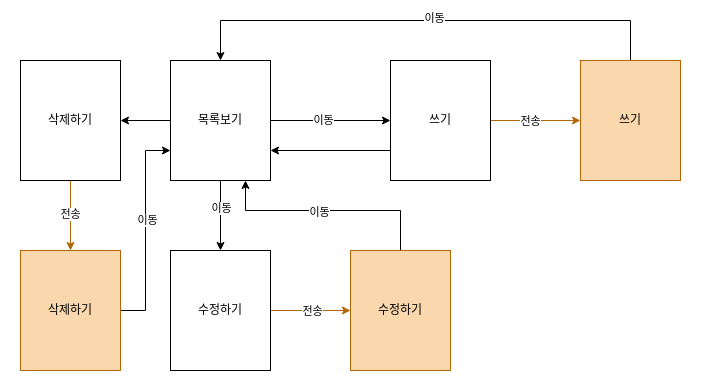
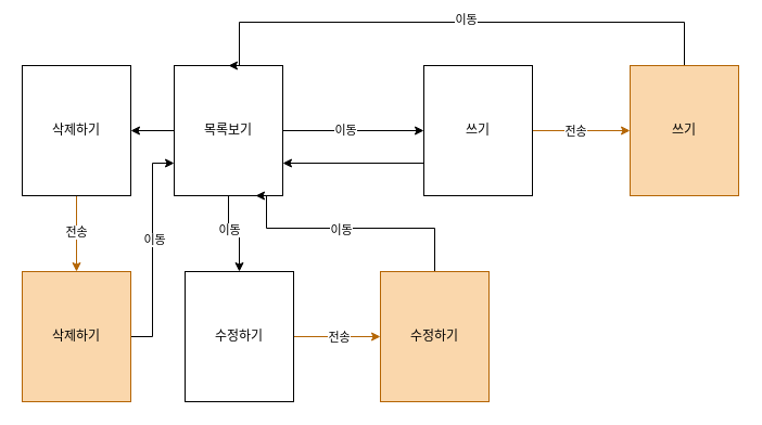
  <mxCell id="0" />
  <mxCell id="1" parent="0" />
  <mxCell id="2" style="edgeStyle=orthogonalEdgeStyle;rounded=0;orthogonalLoop=1;jettySize=auto;html=1;entryX=0;entryY=0.5;entryDx=0;entryDy=0;" edge="1" parent="1" source="7" target="11"><mxGeometry relative="1" as="geometry" /></mxCell>
  <mxCell id="3" value="이동" style="edgeLabel;html=1;align=center;verticalAlign=middle;resizable=0;points=[];" vertex="1" connectable="0" parent="2"><mxGeometry x="-0.127" y="1" relative="1" as="geometry"><mxPoint as="offset" /></mxGeometry></mxCell>
  <mxCell id="4" style="edgeStyle=orthogonalEdgeStyle;rounded=0;orthogonalLoop=1;jettySize=auto;html=1;exitX=0.5;exitY=1;exitDx=0;exitDy=0;entryX=0.5;entryY=0;entryDx=0;entryDy=0;" edge="1" parent="1" source="7" target="14"><mxGeometry relative="1" as="geometry" /></mxCell>
  <mxCell id="5" value="이동" style="edgeLabel;html=1;align=center;verticalAlign=middle;resizable=0;points=[];" vertex="1" connectable="0" parent="4"><mxGeometry x="-0.234" relative="1" as="geometry"><mxPoint as="offset" /></mxGeometry></mxCell>
  <mxCell id="6" style="edgeStyle=orthogonalEdgeStyle;rounded=0;orthogonalLoop=1;jettySize=auto;html=1;exitX=0;exitY=0.5;exitDx=0;exitDy=0;entryX=1;entryY=0.5;entryDx=0;entryDy=0;" edge="1" parent="1" source="7" target="17"><mxGeometry relative="1" as="geometry" /></mxCell>
- <mxCell id="7" value="목록보기" style="whiteSpace=wrap;html=1;" vertex="1" parent="1"><mxGeometry x="170" y="60" width="100" height="120" as="geometry" /></mxCell>
+ <mxCell id="7" value="목록보기" style="whiteSpace=wrap;html=1;" vertex="1" parent="1"><mxGeometry x="160" y="60" width="100" height="120" as="geometry" /></mxCell>
  <mxCell id="8" style="edgeStyle=orthogonalEdgeStyle;rounded=0;orthogonalLoop=1;jettySize=auto;html=1;exitX=1;exitY=0.5;exitDx=0;exitDy=0;strokeColor=#b46504;fillColor=#fad7ac;" edge="1" parent="1" source="11" target="20"><mxGeometry relative="1" as="geometry" /></mxCell>
  <mxCell id="9" value="전송" style="edgeLabel;html=1;align=center;verticalAlign=middle;resizable=0;points=[];" vertex="1" connectable="0" parent="8"><mxGeometry x="-0.142" relative="1" as="geometry"><mxPoint as="offset" /></mxGeometry></mxCell>
  <mxCell id="10" style="edgeStyle=orthogonalEdgeStyle;rounded=0;orthogonalLoop=1;jettySize=auto;html=1;exitX=0;exitY=0.75;exitDx=0;exitDy=0;entryX=1;entryY=0.75;entryDx=0;entryDy=0;" edge="1" parent="1" source="11" target="7"><mxGeometry relative="1" as="geometry" /></mxCell>
  <mxCell id="11" value="쓰기" style="whiteSpace=wrap;html=1;" vertex="1" parent="1"><mxGeometry x="390" y="60" width="100" height="120" as="geometry" /></mxCell>
  <mxCell id="12" style="edgeStyle=orthogonalEdgeStyle;rounded=0;orthogonalLoop=1;jettySize=auto;html=1;entryX=0;entryY=0.5;entryDx=0;entryDy=0;fillColor=#fad7ac;strokeColor=#b46504;" edge="1" parent="1" source="14" target="23"><mxGeometry relative="1" as="geometry" /></mxCell>
  <mxCell id="13" value="전송" style="edgeLabel;html=1;align=center;verticalAlign=middle;resizable=0;points=[];" vertex="1" connectable="0" parent="12"><mxGeometry x="0.034" relative="1" as="geometry"><mxPoint as="offset" /></mxGeometry></mxCell>
  <mxCell id="14" value="수정하기" style="whiteSpace=wrap;html=1;" vertex="1" parent="1"><mxGeometry x="170" y="250" width="100" height="120" as="geometry" /></mxCell>
  <mxCell id="15" style="edgeStyle=orthogonalEdgeStyle;rounded=0;orthogonalLoop=1;jettySize=auto;html=1;exitX=0.5;exitY=1;exitDx=0;exitDy=0;entryX=0.5;entryY=0;entryDx=0;entryDy=0;fillColor=#fad7ac;strokeColor=#b46504;" edge="1" parent="1" source="17" target="26"><mxGeometry relative="1" as="geometry" /></mxCell>
  <mxCell id="16" value="전송" style="edgeLabel;html=1;align=center;verticalAlign=middle;resizable=0;points=[];" vertex="1" connectable="0" parent="15"><mxGeometry x="-0.057" y="-1" relative="1" as="geometry"><mxPoint as="offset" /></mxGeometry></mxCell>
  <mxCell id="17" value="삭제하기" style="whiteSpace=wrap;html=1;" vertex="1" parent="1"><mxGeometry x="20" y="60" width="100" height="120" as="geometry" /></mxCell>
  <mxCell id="18" style="edgeStyle=orthogonalEdgeStyle;rounded=0;orthogonalLoop=1;jettySize=auto;html=1;exitX=0.5;exitY=0;exitDx=0;exitDy=0;entryX=0.5;entryY=0;entryDx=0;entryDy=0;" edge="1" parent="1" source="20" target="7"><mxGeometry relative="1" as="geometry"><Array as="points"><mxPoint x="630" y="20" /><mxPoint x="220" y="20" /></Array></mxGeometry></mxCell>
  <mxCell id="19" value="이동" style="edgeLabel;html=1;align=center;verticalAlign=middle;resizable=0;points=[];" vertex="1" connectable="0" parent="18"><mxGeometry x="-0.031" y="-3" relative="1" as="geometry"><mxPoint as="offset" /></mxGeometry></mxCell>
  <mxCell id="20" value="쓰기" style="whiteSpace=wrap;html=1;fillColor=#fad7ac;strokeColor=#b46504;" vertex="1" parent="1"><mxGeometry x="580" y="60" width="100" height="120" as="geometry" /></mxCell>
  <mxCell id="21" style="edgeStyle=orthogonalEdgeStyle;rounded=0;orthogonalLoop=1;jettySize=auto;html=1;entryX=0.75;entryY=1;entryDx=0;entryDy=0;" edge="1" parent="1" source="23" target="7"><mxGeometry relative="1" as="geometry"><mxPoint x="360" y="190" as="targetPoint" /><Array as="points"><mxPoint x="400" y="210" /><mxPoint x="245" y="210" /></Array></mxGeometry></mxCell>
  <mxCell id="22" value="이동" style="edgeLabel;html=1;align=center;verticalAlign=middle;resizable=0;points=[];" vertex="1" connectable="0" parent="21"><mxGeometry x="0.083" y="1" relative="1" as="geometry"><mxPoint as="offset" /></mxGeometry></mxCell>
  <mxCell id="23" value="수정하기" style="whiteSpace=wrap;html=1;fillColor=#fad7ac;strokeColor=#b46504;" vertex="1" parent="1"><mxGeometry x="350" y="250" width="100" height="120" as="geometry" /></mxCell>
  <mxCell id="24" style="edgeStyle=orthogonalEdgeStyle;rounded=0;orthogonalLoop=1;jettySize=auto;html=1;entryX=0;entryY=0.75;entryDx=0;entryDy=0;" edge="1" parent="1" source="26" target="7"><mxGeometry relative="1" as="geometry" /></mxCell>
  <mxCell id="25" value="이동" style="edgeLabel;html=1;align=center;verticalAlign=middle;resizable=0;points=[];" vertex="1" connectable="0" parent="24"><mxGeometry x="0.102" y="-1" relative="1" as="geometry"><mxPoint as="offset" /></mxGeometry></mxCell>
  <mxCell id="26" value="삭제하기" style="whiteSpace=wrap;html=1;fillColor=#fad7ac;strokeColor=#b46504;" vertex="1" parent="1"><mxGeometry x="20" y="250" width="100" height="120" as="geometry" /></mxCell>
